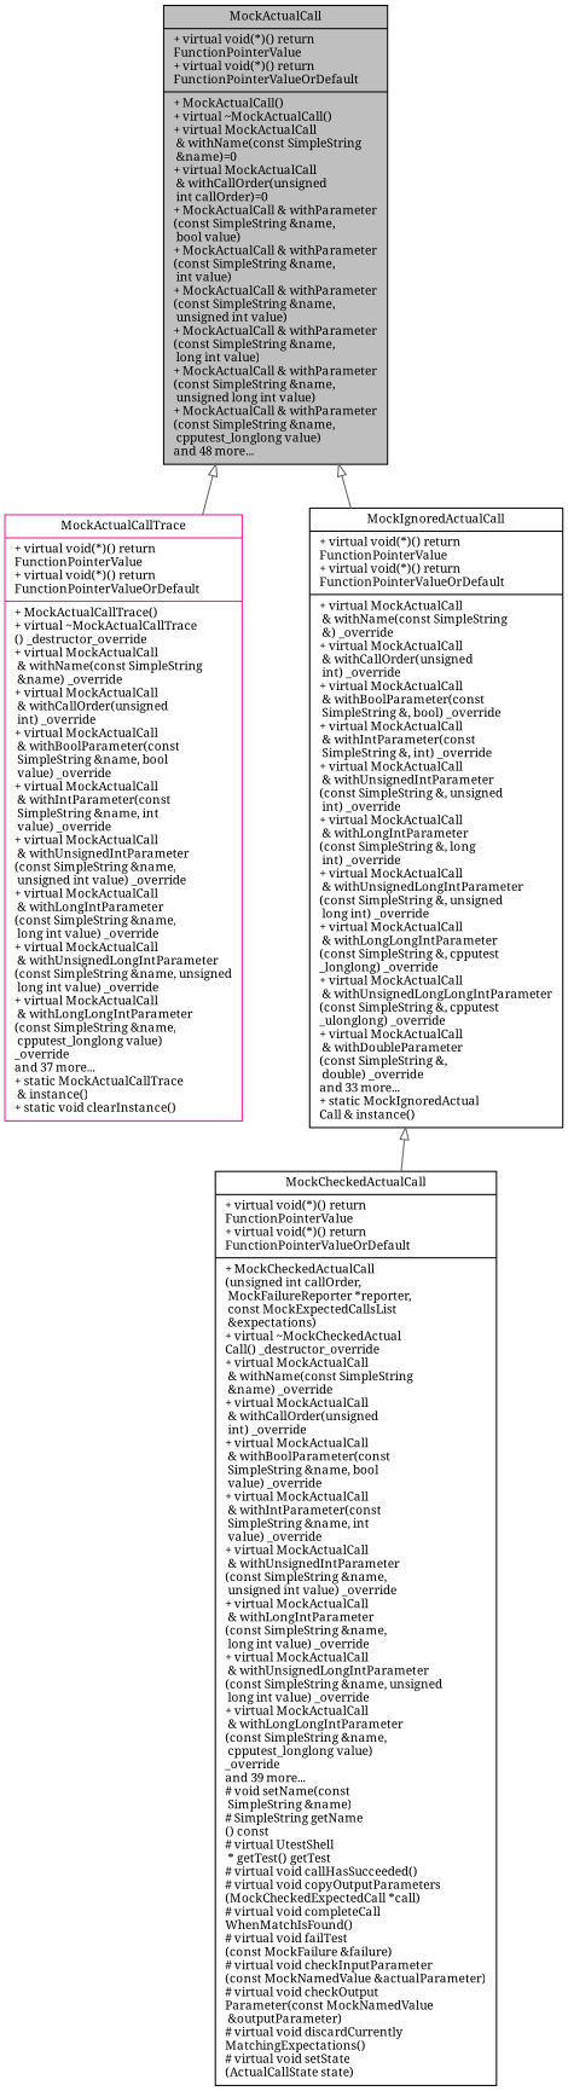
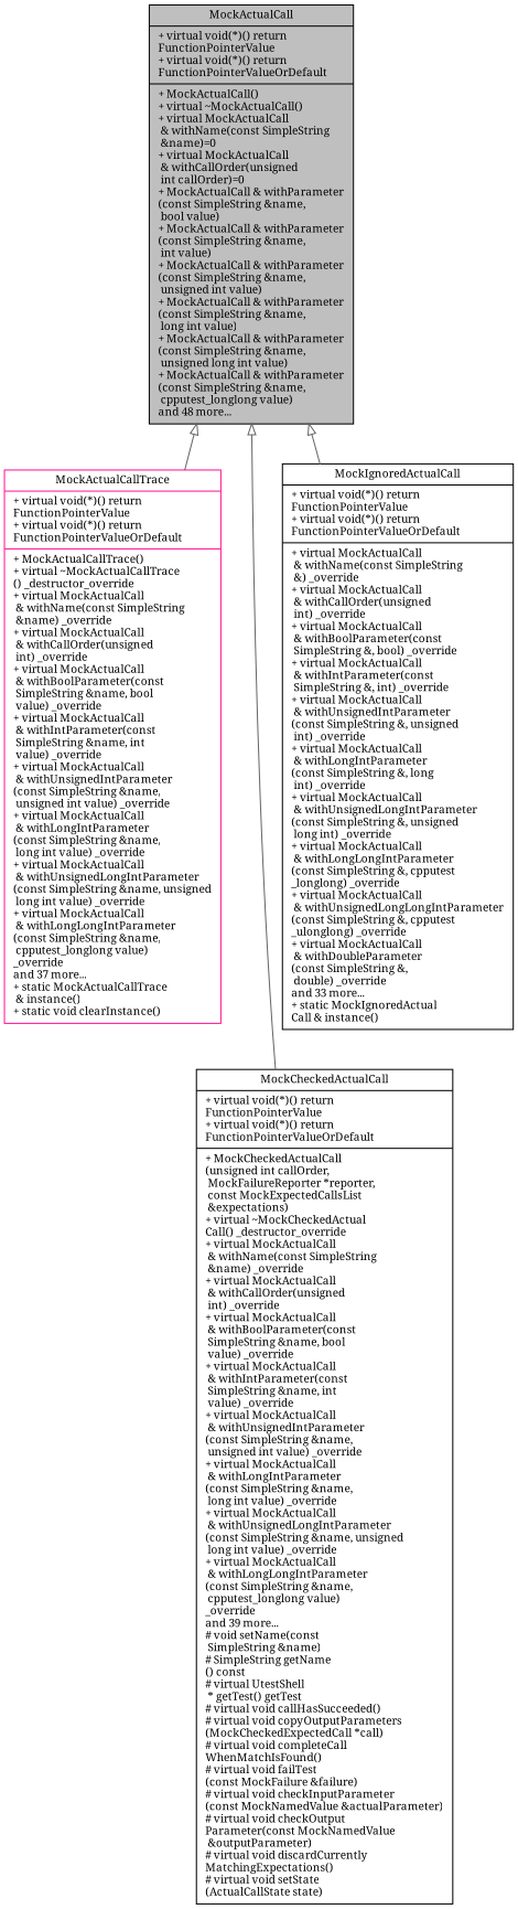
  digraph {
    fontname="Noto Serif"
    node [color=black fillcolor=white fontname="Noto Serif" fontsize=10 shape=record style=filled]
    edge [arrowtail=onormal color=gray40 dir=back fontname="Noto Serif" fontsize=10 labelfontname=Helvetica labelfontsize=10 style=solid]
    n1 [fillcolor=grey75 fontcolor=black height=0.2 label="{MockActualCall\n|+ virtual void(*)() return\lFunctionPointerValue\l+ virtual void(*)() return\lFunctionPointerValueOrDefault\l|+  MockActualCall()\l+ virtual ~MockActualCall()\l+ virtual MockActualCall\l & withName(const SimpleString\l &name)=0\l+ virtual MockActualCall\l & withCallOrder(unsigned\l int callOrder)=0\l+ MockActualCall & withParameter\l(const SimpleString &name,\l bool value)\l+ MockActualCall & withParameter\l(const SimpleString &name,\l int value)\l+ MockActualCall & withParameter\l(const SimpleString &name,\l unsigned int value)\l+ MockActualCall & withParameter\l(const SimpleString &name,\l long int value)\l+ MockActualCall & withParameter\l(const SimpleString &name,\l unsigned long int value)\l+ MockActualCall & withParameter\l(const SimpleString &name,\l cpputest_longlong value)\land 48 more...\l}" width=0.4]
    n2 [color=deeppink height=0.2 label="{MockActualCallTrace\n|+ virtual void(*)() return\lFunctionPointerValue\l+ virtual void(*)() return\lFunctionPointerValueOrDefault\l|+  MockActualCallTrace()\l+ virtual ~MockActualCallTrace\l() _destructor_override\l+ virtual MockActualCall\l & withName(const SimpleString\l &name) _override\l+ virtual MockActualCall\l & withCallOrder(unsigned\l int) _override\l+ virtual MockActualCall\l & withBoolParameter(const\l SimpleString &name, bool\l value) _override\l+ virtual MockActualCall\l & withIntParameter(const\l SimpleString &name, int\l value) _override\l+ virtual MockActualCall\l & withUnsignedIntParameter\l(const SimpleString &name,\l unsigned int value) _override\l+ virtual MockActualCall\l & withLongIntParameter\l(const SimpleString &name,\l long int value) _override\l+ virtual MockActualCall\l & withUnsignedLongIntParameter\l(const SimpleString &name, unsigned\l long int value) _override\l+ virtual MockActualCall\l & withLongLongIntParameter\l(const SimpleString &name,\l cpputest_longlong value) \l_override\land 37 more...\l+ static MockActualCallTrace\l & instance()\l+ static void clearInstance()\l}" width=0.4]
    n3 [height=0.2 label="{MockCheckedActualCall\n|+ virtual void(*)() return\lFunctionPointerValue\l+ virtual void(*)() return\lFunctionPointerValueOrDefault\l|+  MockCheckedActualCall\l(unsigned int callOrder,\l MockFailureReporter *reporter,\l const MockExpectedCallsList\l &expectations)\l+ virtual ~MockCheckedActual\lCall() _destructor_override\l+ virtual MockActualCall\l & withName(const SimpleString\l &name) _override\l+ virtual MockActualCall\l & withCallOrder(unsigned\l int) _override\l+ virtual MockActualCall\l & withBoolParameter(const\l SimpleString &name, bool\l value) _override\l+ virtual MockActualCall\l & withIntParameter(const\l SimpleString &name, int\l value) _override\l+ virtual MockActualCall\l & withUnsignedIntParameter\l(const SimpleString &name,\l unsigned int value) _override\l+ virtual MockActualCall\l & withLongIntParameter\l(const SimpleString &name,\l long int value) _override\l+ virtual MockActualCall\l & withUnsignedLongIntParameter\l(const SimpleString &name, unsigned\l long int value) _override\l+ virtual MockActualCall\l & withLongLongIntParameter\l(const SimpleString &name,\l cpputest_longlong value) \l_override\land 39 more...\l# void setName(const\l SimpleString &name)\l# SimpleString getName\l() const\l# virtual UtestShell\l * getTest() getTest\l# virtual void callHasSucceeded()\l# virtual void copyOutputParameters\l(MockCheckedExpectedCall *call)\l# virtual void completeCall\lWhenMatchIsFound()\l# virtual void failTest\l(const MockFailure &failure)\l# virtual void checkInputParameter\l(const MockNamedValue &actualParameter)\l# virtual void checkOutput\lParameter(const MockNamedValue\l &outputParameter)\l# virtual void discardCurrently\lMatchingExpectations()\l# virtual void setState\l(ActualCallState state)\l}" width=0.4]
    n4 [height=0.2 label="{MockIgnoredActualCall\n|+ virtual void(*)() return\lFunctionPointerValue\l+ virtual void(*)() return\lFunctionPointerValueOrDefault\l|+ virtual MockActualCall\l & withName(const SimpleString\l &) _override\l+ virtual MockActualCall\l & withCallOrder(unsigned\l int) _override\l+ virtual MockActualCall\l & withBoolParameter(const\l SimpleString &, bool) _override\l+ virtual MockActualCall\l & withIntParameter(const\l SimpleString &, int) _override\l+ virtual MockActualCall\l & withUnsignedIntParameter\l(const SimpleString &, unsigned\l int) _override\l+ virtual MockActualCall\l & withLongIntParameter\l(const SimpleString &, long\l int) _override\l+ virtual MockActualCall\l & withUnsignedLongIntParameter\l(const SimpleString &, unsigned\l long int) _override\l+ virtual MockActualCall\l & withLongLongIntParameter\l(const SimpleString &, cpputest\l_longlong) _override\l+ virtual MockActualCall\l & withUnsignedLongLongIntParameter\l(const SimpleString &, cpputest\l_ulonglong) _override\l+ virtual MockActualCall\l & withDoubleParameter\l(const SimpleString &,\l double) _override\land 33 more...\l+ static MockIgnoredActual\lCall & instance()\l}" width=0.4]
    n1 -> n2
-   n4 -> n3
+   n1 -> n3
    n1 -> n4
  }
